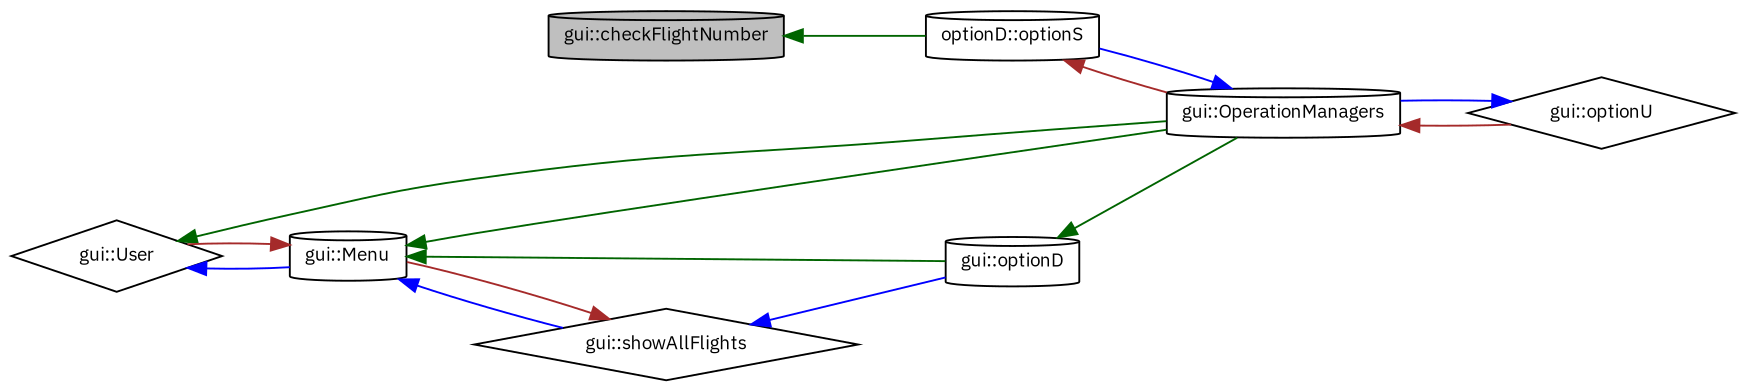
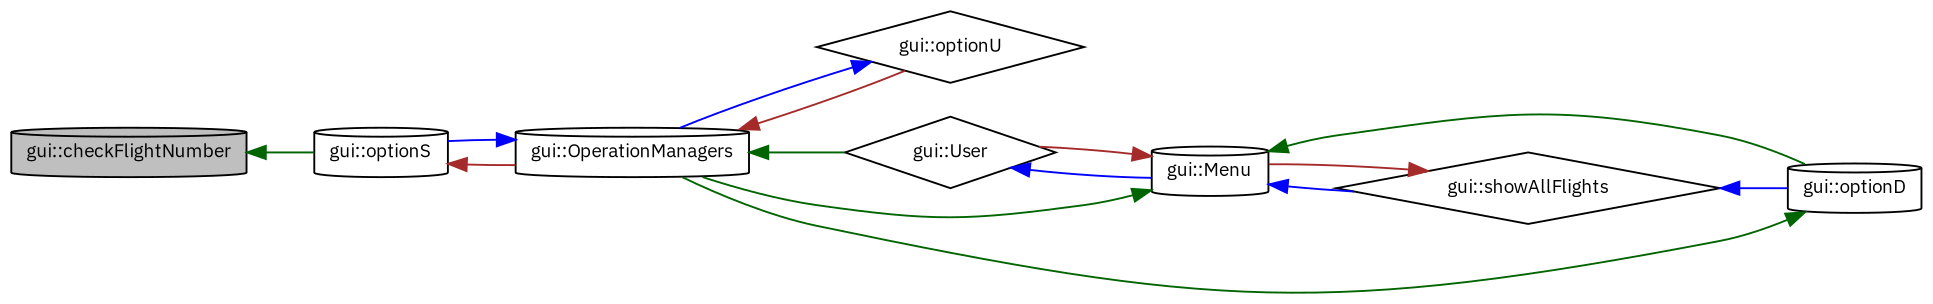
  digraph {
    fontname="IBM Plex Sans"
    rankdir=LR
    node [color=black fillcolor=white fontname="IBM Plex Sans" fontsize=10 shape=cylinder style=filled]
    edge [color=darkgreen dir=back fontname="IBM Plex Sans" fontsize=10 labelfontname=FreeSans labelfontsize=10 style=solid]
    n1 [fillcolor=grey75 fontcolor=black height=0.2 label="gui::checkFlightNumber" width=0.4]
-   n2 [height=0.2 label="optionD::optionS" width=0.4]
+   n2 [height=0.2 label="gui::optionS" width=0.4]
    n3 [height=0.2 label="gui::OperationManagers" width=0.4]
    n4 [height=0.2 label="gui::optionU" shape=diamond width=0.4]
    n5 [height=0.2 label="gui::User" shape=diamond width=0.4]
    n6 [height=0.2 label="gui::Menu" width=0.4]
    n7 [height=0.2 label="gui::optionD" width=0.4]
    n8 [height=0.2 label="gui::showAllFlights" shape=diamond width=0.4]
    n1 -> n2
    n2 -> n3 [color=brown]
    n3 -> n2 [color=blue]
    n3 -> n4 [color=brown]
-   n5 -> n3
+   n3 -> n5
    n4 -> n3 [color=blue]
    n5 -> n6 [color=blue]
    n6 -> n3
    n6 -> n5 [color=brown]
    n6 -> n7
    n6 -> n8 [color=blue]
    n7 -> n3
    n8 -> n6 [color=brown]
    n8 -> n7 [color=blue]
  }
